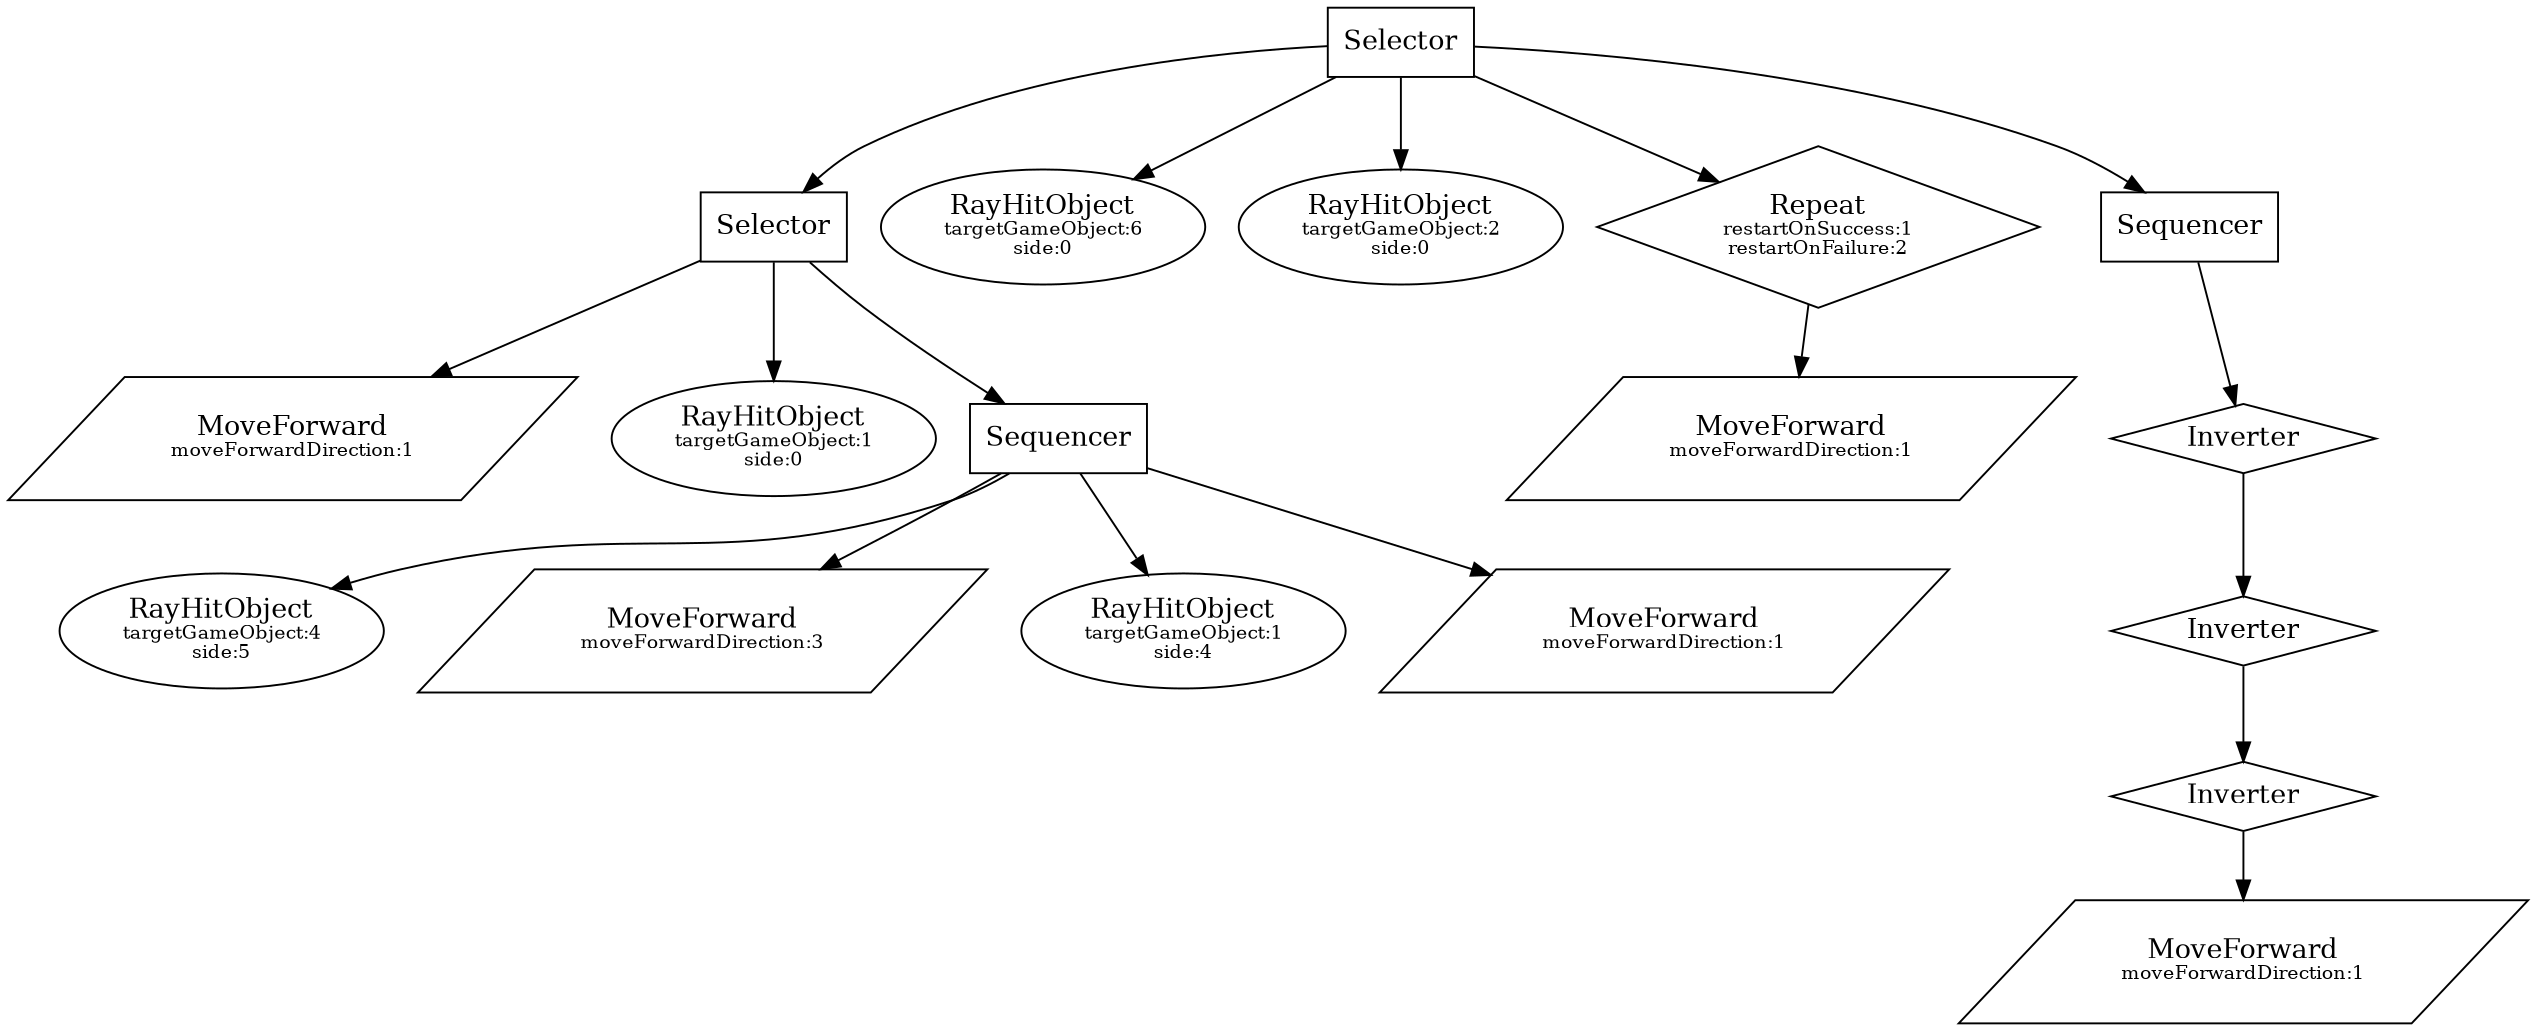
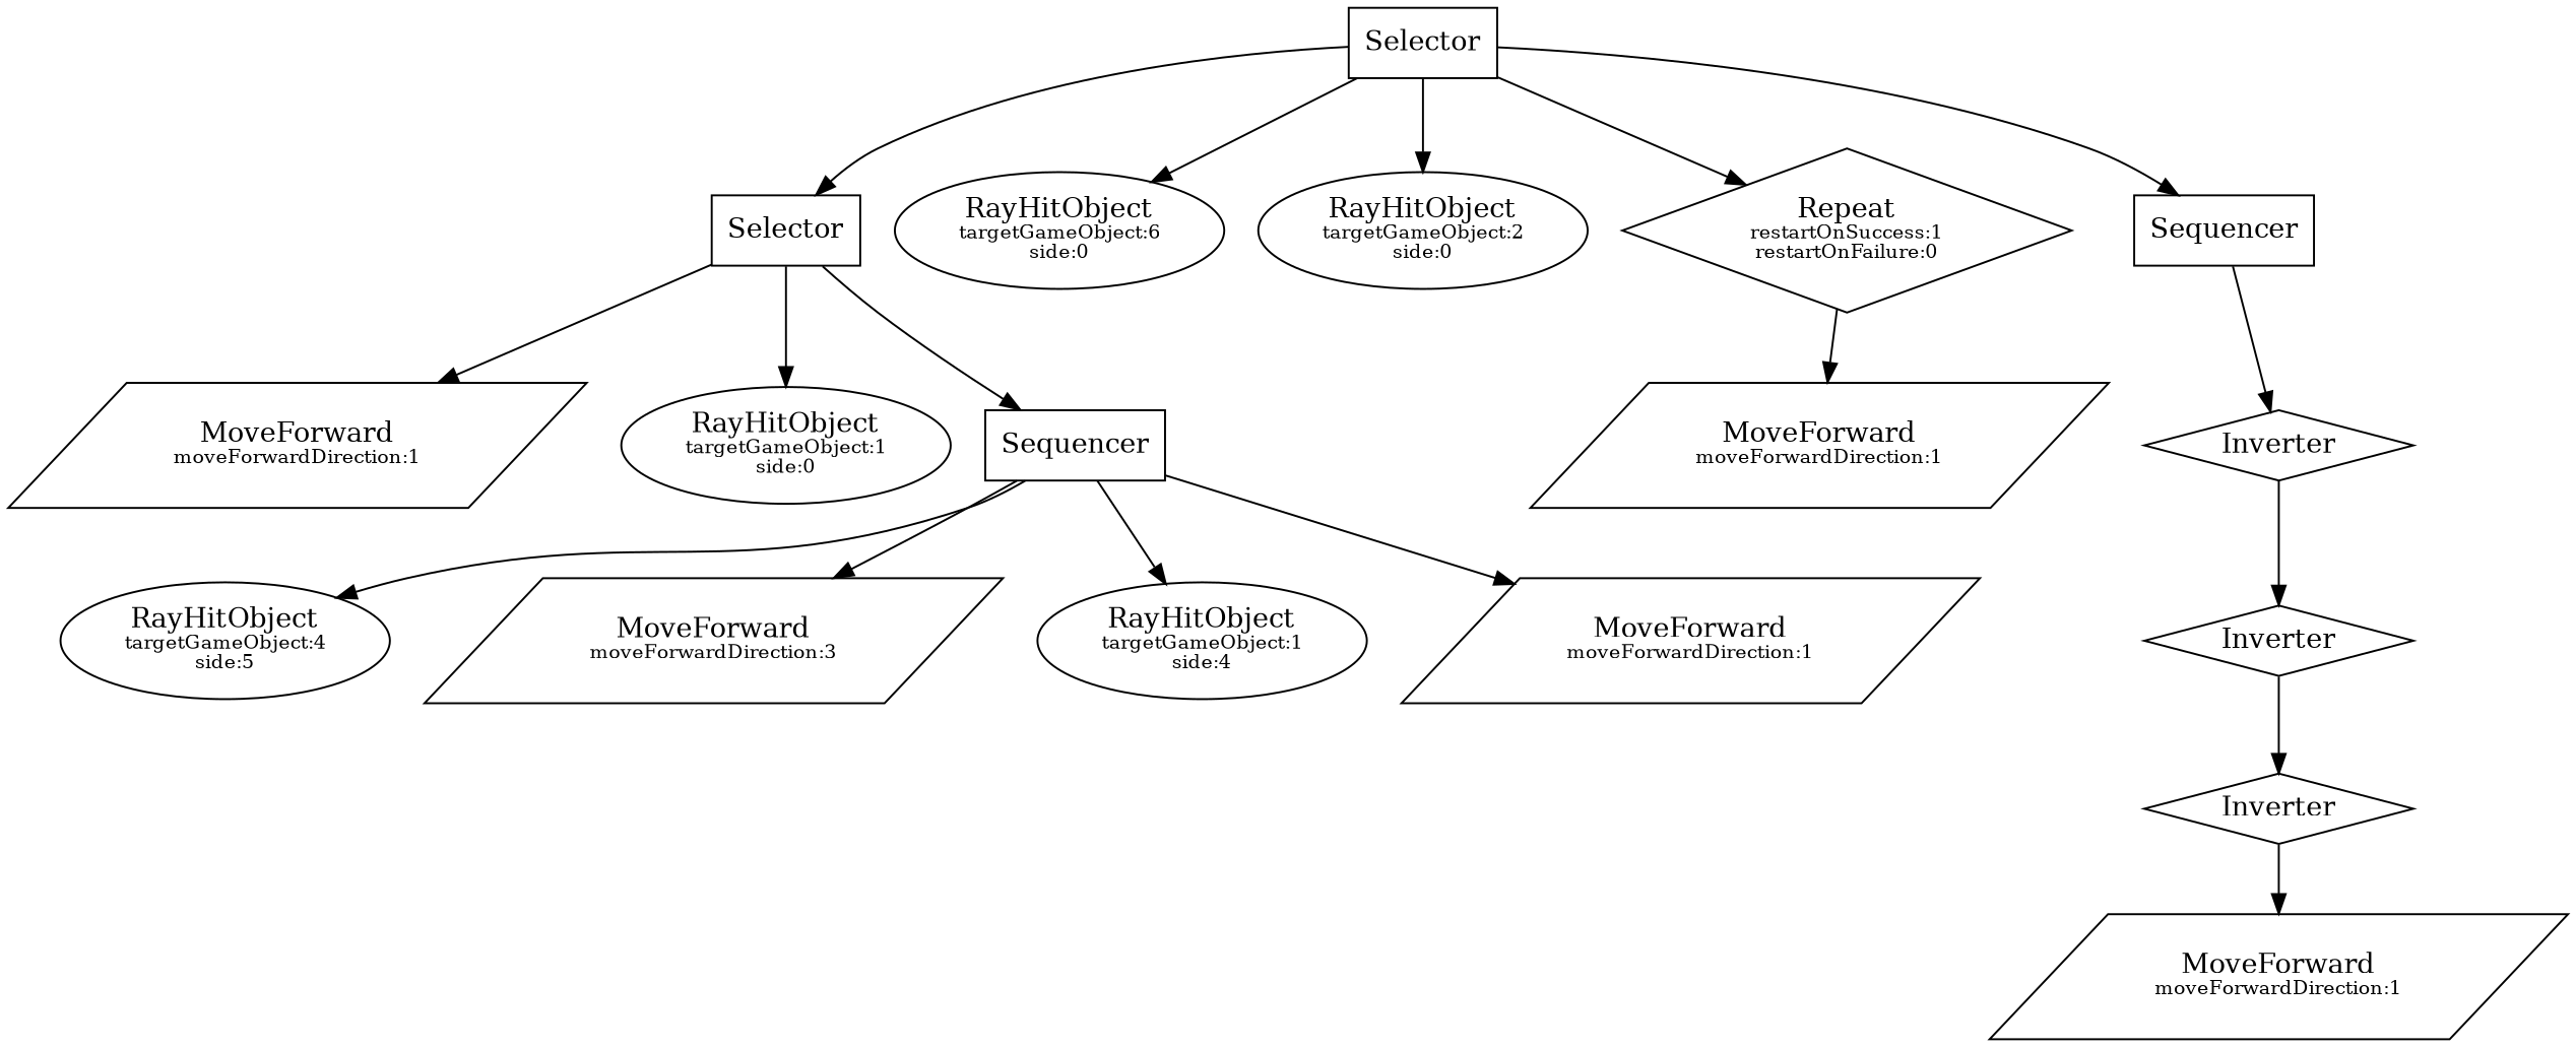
  digraph {
    node [shape=ellipse]
    n1 [label=Selector shape=polygon]
    n2 [label=Selector shape=polygon]
    n3 [label=<RayHitObject<BR /><FONT POINT-SIZE="10">targetGameObject:6<BR />side:0<BR /></FONT>>]
    n4 [label=<RayHitObject<BR /><FONT POINT-SIZE="10">targetGameObject:2<BR />side:0<BR /></FONT>>]
-   n5 [label=<Repeat<BR /><FONT POINT-SIZE="10">restartOnSuccess:1<BR />restartOnFailure:2<BR /></FONT>> shape=diamond]
+   n5 [label=<Repeat<BR /><FONT POINT-SIZE="10">restartOnSuccess:1<BR />restartOnFailure:0<BR /></FONT>> shape=diamond]
    n6 [label=Sequencer shape=polygon]
    n7 [label=<MoveForward<BR /><FONT POINT-SIZE="10">moveForwardDirection:1<BR /></FONT>> shape=parallelogram]
    n8 [label=<RayHitObject<BR /><FONT POINT-SIZE="10">targetGameObject:1<BR />side:0<BR /></FONT>>]
    n9 [label=Sequencer shape=polygon]
    n10 [label=<RayHitObject<BR /><FONT POINT-SIZE="10">targetGameObject:4<BR />side:5<BR /></FONT>>]
    n11 [label=<MoveForward<BR /><FONT POINT-SIZE="10">moveForwardDirection:3<BR /></FONT>> shape=parallelogram]
    n12 [label=<RayHitObject<BR /><FONT POINT-SIZE="10">targetGameObject:1<BR />side:4<BR /></FONT>>]
    n13 [label=<MoveForward<BR /><FONT POINT-SIZE="10">moveForwardDirection:1<BR /></FONT>> shape=parallelogram]
    n14 [label=<MoveForward<BR /><FONT POINT-SIZE="10">moveForwardDirection:1<BR /></FONT>> shape=parallelogram]
    n15 [label=Inverter shape=diamond]
    n16 [label=Inverter shape=diamond]
    n17 [label=Inverter shape=diamond]
    n18 [label=<MoveForward<BR /><FONT POINT-SIZE="10">moveForwardDirection:1<BR /></FONT>> shape=parallelogram]
    n1 -> n2
    n1 -> n3
    n1 -> n4
    n1 -> n5
    n1 -> n6
    n2 -> n7
    n2 -> n8
    n2 -> n9
    n5 -> n14
    n6 -> n15
    n9 -> n10
    n9 -> n11
    n9 -> n12
    n9 -> n13
    n15 -> n16
    n16 -> n17
    n17 -> n18
  }
